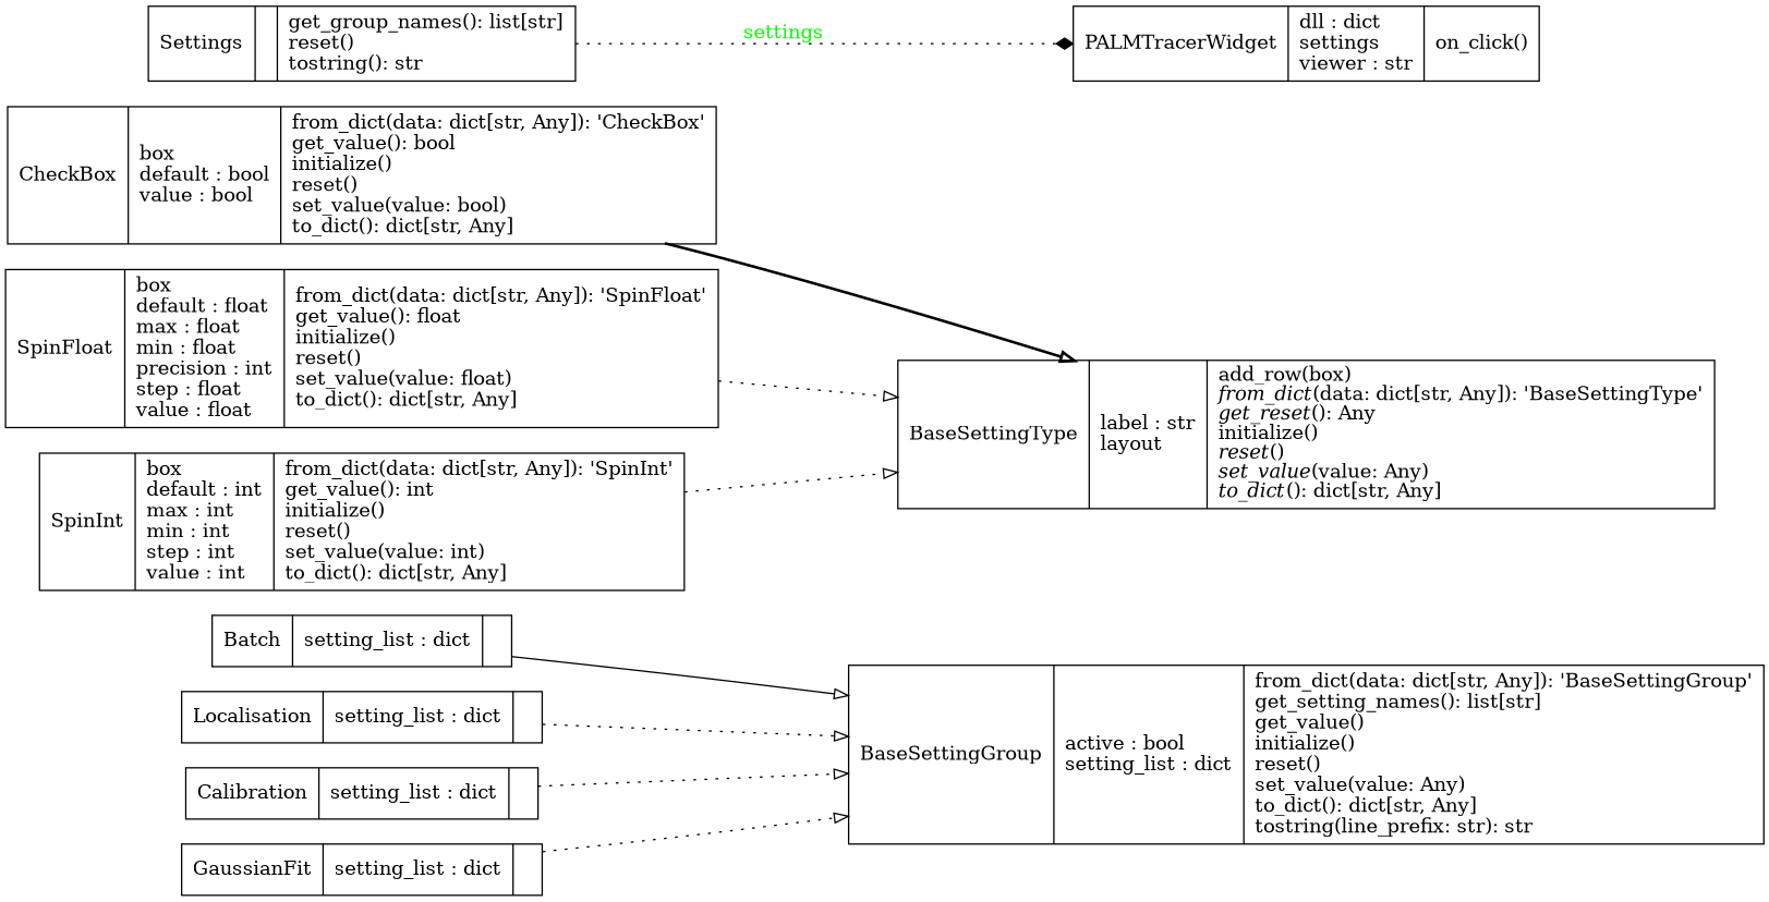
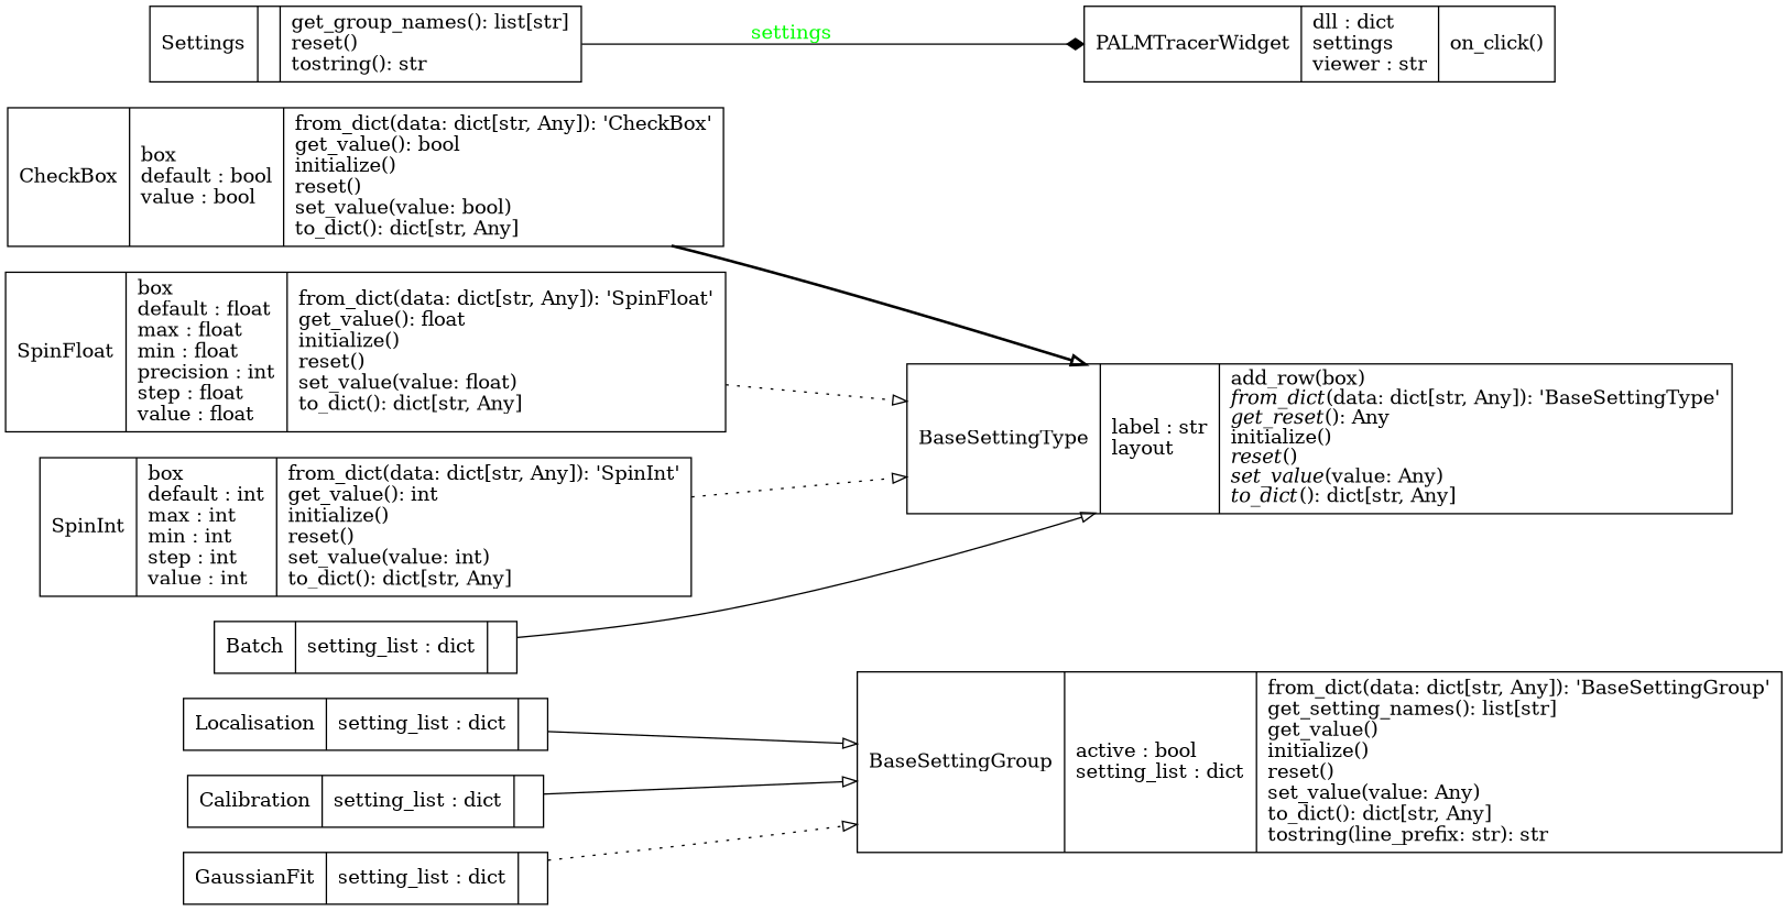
  digraph {
    rankdir=LR
    node [color=black fontcolor=black shape=record style=solid]
    edge [arrowhead=empty arrowtail=none style=dotted]
    n1 [label=<{BaseSettingGroup|active : bool<br ALIGN="LEFT"/>setting_list : dict<br ALIGN="LEFT"/>|from_dict(data: dict[str, Any]): 'BaseSettingGroup'<br ALIGN="LEFT"/>get_setting_names(): list[str]<br ALIGN="LEFT"/>get_value()<br ALIGN="LEFT"/>initialize()<br ALIGN="LEFT"/>reset()<br ALIGN="LEFT"/>set_value(value: Any)<br ALIGN="LEFT"/>to_dict(): dict[str, Any]<br ALIGN="LEFT"/>tostring(line_prefix: str): str<br ALIGN="LEFT"/>}>]
    n2 [label=<{Batch|setting_list : dict<br ALIGN="LEFT"/>|}>]
    n3 [label=<{Calibration|setting_list : dict<br ALIGN="LEFT"/>|}>]
    n4 [label=<{GaussianFit|setting_list : dict<br ALIGN="LEFT"/>|}>]
    n5 [label=<{Localisation|setting_list : dict<br ALIGN="LEFT"/>|}>]
    n6 [label=<{BaseSettingType|label : str<br ALIGN="LEFT"/>layout<br ALIGN="LEFT"/>|add_row(box)<br ALIGN="LEFT"/><I>from_dict</I>(data: dict[str, Any]): 'BaseSettingType'<br ALIGN="LEFT"/><I>get_reset</I>(): Any<br ALIGN="LEFT"/>initialize()<br ALIGN="LEFT"/><I>reset</I>()<br ALIGN="LEFT"/><I>set_value</I>(value: Any)<br ALIGN="LEFT"/><I>to_dict</I>(): dict[str, Any]<br ALIGN="LEFT"/>}>]
    n7 [label=<{CheckBox|box<br ALIGN="LEFT"/>default : bool<br ALIGN="LEFT"/>value : bool<br ALIGN="LEFT"/>|from_dict(data: dict[str, Any]): 'CheckBox'<br ALIGN="LEFT"/>get_value(): bool<br ALIGN="LEFT"/>initialize()<br ALIGN="LEFT"/>reset()<br ALIGN="LEFT"/>set_value(value: bool)<br ALIGN="LEFT"/>to_dict(): dict[str, Any]<br ALIGN="LEFT"/>}>]
    n8 [label=<{SpinFloat|box<br ALIGN="LEFT"/>default : float<br ALIGN="LEFT"/>max : float<br ALIGN="LEFT"/>min : float<br ALIGN="LEFT"/>precision : int<br ALIGN="LEFT"/>step : float<br ALIGN="LEFT"/>value : float<br ALIGN="LEFT"/>|from_dict(data: dict[str, Any]): 'SpinFloat'<br ALIGN="LEFT"/>get_value(): float<br ALIGN="LEFT"/>initialize()<br ALIGN="LEFT"/>reset()<br ALIGN="LEFT"/>set_value(value: float)<br ALIGN="LEFT"/>to_dict(): dict[str, Any]<br ALIGN="LEFT"/>}>]
    n9 [label=<{SpinInt|box<br ALIGN="LEFT"/>default : int<br ALIGN="LEFT"/>max : int<br ALIGN="LEFT"/>min : int<br ALIGN="LEFT"/>step : int<br ALIGN="LEFT"/>value : int<br ALIGN="LEFT"/>|from_dict(data: dict[str, Any]): 'SpinInt'<br ALIGN="LEFT"/>get_value(): int<br ALIGN="LEFT"/>initialize()<br ALIGN="LEFT"/>reset()<br ALIGN="LEFT"/>set_value(value: int)<br ALIGN="LEFT"/>to_dict(): dict[str, Any]<br ALIGN="LEFT"/>}>]
    n10 [label=<{PALMTracerWidget|dll : dict<br ALIGN="LEFT"/>settings<br ALIGN="LEFT"/>viewer : str<br ALIGN="LEFT"/>|on_click()<br ALIGN="LEFT"/>}>]
    n11 [label=<{Settings|<br ALIGN="LEFT"/>|get_group_names(): list[str]<br ALIGN="LEFT"/>reset()<br ALIGN="LEFT"/>tostring(): str<br ALIGN="LEFT"/>}>]
-   n2 -> n1 [style=solid]
-   n3 -> n1
+   n2 -> n6 [style=solid]
+   n3 -> n1 [style=solid]
    n4 -> n1
-   n5 -> n1
+   n5 -> n1 [style=solid]
    n7 -> n6 [style=bold]
    n8 -> n6
    n9 -> n6
-   n11 -> n10 [arrowhead=diamond fontcolor=green label=settings]
+   n11 -> n10 [arrowhead=diamond fontcolor=green label=settings style=solid]
  }
